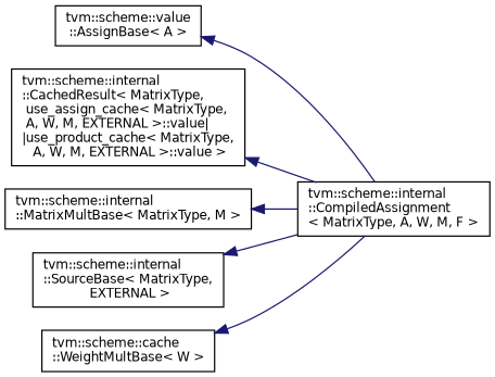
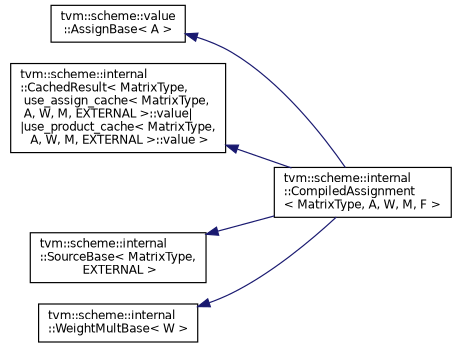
  digraph {
    rankdir=LR
    node [color=black fillcolor=white fontname=Helvetica fontsize=10 shape=record style=filled]
    edge [color=midnightblue dir=back fontname=Helvetica fontsize=10 labelfontname=Helvetica labelfontsize=10 style=solid]
    n1 [height=0.2 label="tvm::scheme::value\l::AssignBase\< A \>" width=0.4]
    n2 [height=0.2 label="tvm::scheme::internal\l::CompiledAssignment\l\< MatrixType, A, W, M, F \>" width=0.4]
    n3 [height=0.2 label="tvm::scheme::internal\l::CachedResult\< MatrixType,\l use_assign_cache\< MatrixType,\l A, W, M, EXTERNAL \>::value\|\l\|use_product_cache\< MatrixType,\l A, W, M, EXTERNAL \>::value \>" width=0.4]
-   n4 [height=0.2 label="tvm::scheme::internal\l::MatrixMultBase\< MatrixType, M \>" width=0.4]
    n5 [height=0.2 label="tvm::scheme::internal\l::SourceBase\< MatrixType,\l EXTERNAL \>" width=0.4]
-   n6 [height=0.2 label="tvm::scheme::cache\l::WeightMultBase\< W \>" width=0.4]
+   n6 [height=0.2 label="tvm::scheme::internal\l::WeightMultBase\< W \>" width=0.4]
    n1 -> n2
    n3 -> n2
-   n4 -> n2
    n5 -> n2
    n6 -> n2
  }
